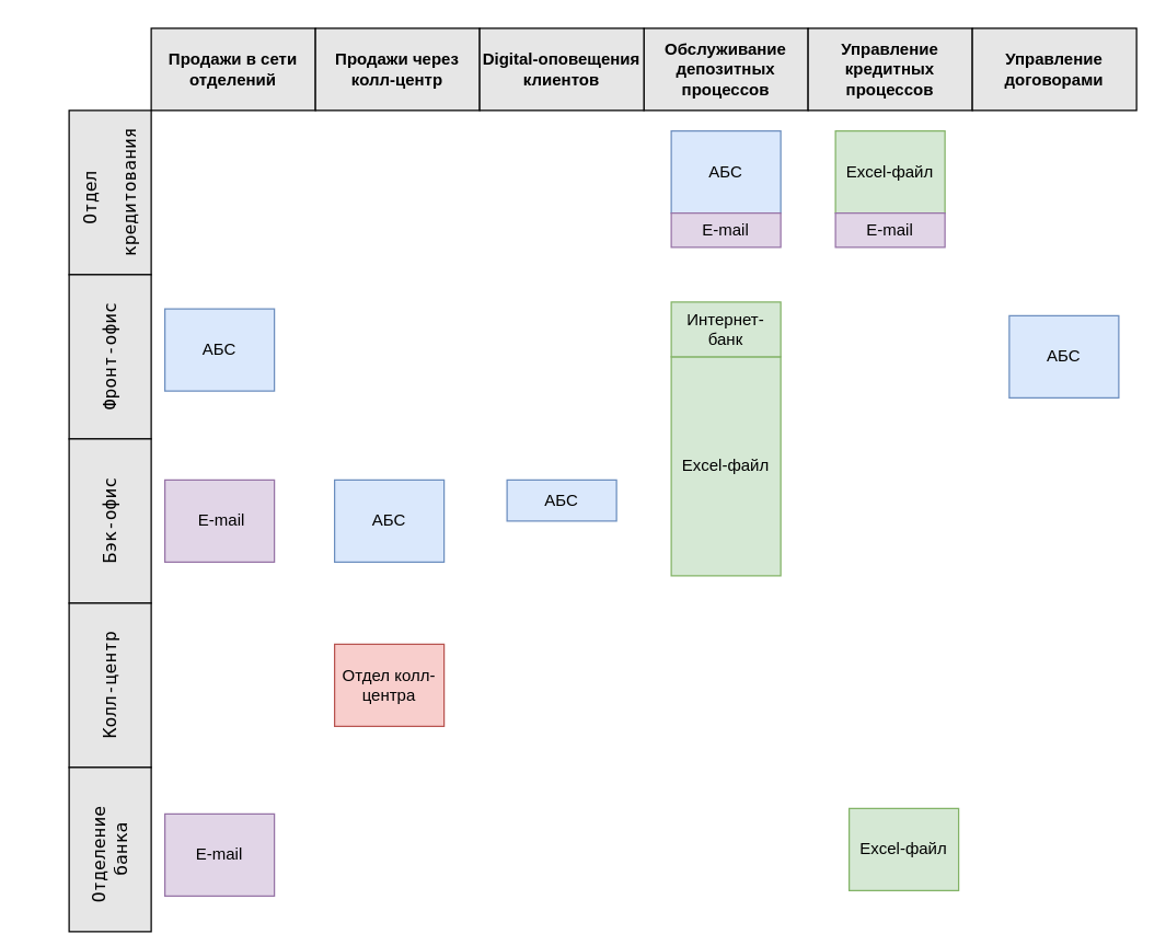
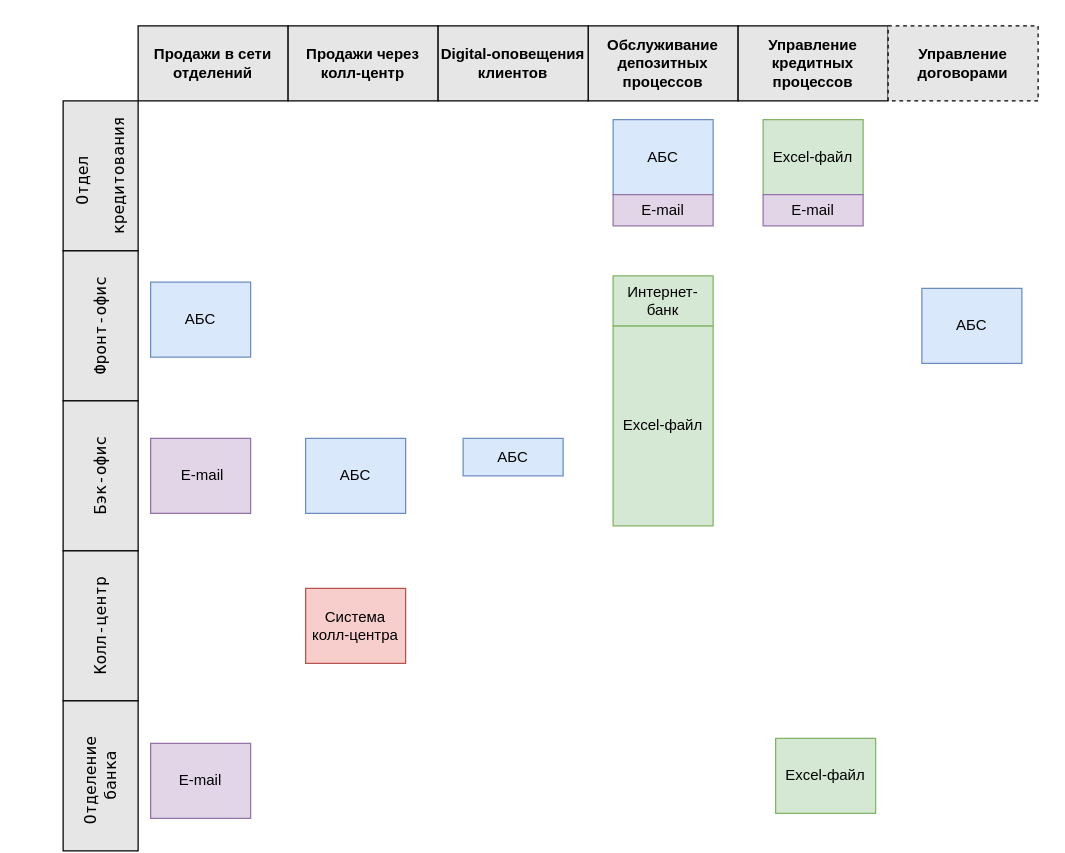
  <mxCell id="0" />
  <mxCell id="1" parent="0" />
  <mxCell id="2" value="Обслуживание депозитных процессов" style="rounded=0;whiteSpace=wrap;html=1;labelBackgroundColor=none;fontStyle=1;fillColor=#E6E6E6;" parent="1" vertex="1"><mxGeometry x="470" y="20" width="120" height="60" as="geometry" /></mxCell>
  <mxCell id="3" value="Управление кредитных процессов" style="rounded=0;whiteSpace=wrap;html=1;labelBackgroundColor=none;fontStyle=1;fillColor=#E6E6E6;" parent="1" vertex="1"><mxGeometry x="590" y="20" width="120" height="60" as="geometry" /></mxCell>
- <mxCell id="4" value="Управление договорами" style="rounded=0;whiteSpace=wrap;html=1;labelBackgroundColor=none;fontStyle=1;fillColor=#E6E6E6;" parent="1" vertex="1"><mxGeometry x="710" y="20" width="120" height="60" as="geometry" /></mxCell>
+ <mxCell id="4" value="Управление договорами" style="rounded=0;whiteSpace=wrap;html=1;labelBackgroundColor=none;fontStyle=1;fillColor=#E6E6E6;dashed=1;" parent="1" vertex="1"><mxGeometry x="710" y="20" width="120" height="60" as="geometry" /></mxCell>
  <mxCell id="5" value="Продажи в сети отделений" style="rounded=0;whiteSpace=wrap;html=1;labelBackgroundColor=none;fontStyle=1;fillColor=#E6E6E6;" parent="1" vertex="1"><mxGeometry x="110" y="20" width="120" height="60" as="geometry" /></mxCell>
  <mxCell id="6" value="Продажи через колл-центр" style="rounded=0;whiteSpace=wrap;html=1;labelBackgroundColor=none;fontStyle=1;fillColor=#E6E6E6;" parent="1" vertex="1"><mxGeometry x="230" y="20" width="120" height="60" as="geometry" /></mxCell>
  <mxCell id="7" value="Digital-оповещения клиентов" style="rounded=0;whiteSpace=wrap;html=1;labelBackgroundColor=none;fontStyle=1;fillColor=#E6E6E6;" parent="1" vertex="1"><mxGeometry x="350" y="20" width="120" height="60" as="geometry" /></mxCell>
  <mxCell id="8" value="&lt;div style=&quot;&quot;&gt;&lt;pre style=&quot;font-family:'JetBrains Mono',monospace;font-size:9.8pt;&quot;&gt;Отдел &lt;/pre&gt;&lt;pre style=&quot;font-family:'JetBrains Mono',monospace;font-size:9.8pt;&quot;&gt;кредитования&lt;/pre&gt;&lt;/div&gt;" style="rounded=0;whiteSpace=wrap;html=1;rotation=-90;labelBackgroundColor=none;fontColor=default;fillColor=#E6E6E6;" parent="1" vertex="1"><mxGeometry x="20" y="110" width="120" height="60" as="geometry" /></mxCell>
  <mxCell id="9" value="&lt;div style=&quot;&quot;&gt;&lt;pre style=&quot;font-family:'JetBrains Mono',monospace;font-size:9.8pt;&quot;&gt;Фронт-офис&lt;/pre&gt;&lt;/div&gt;" style="rounded=0;whiteSpace=wrap;html=1;rotation=-90;labelBackgroundColor=none;fontColor=default;fillColor=#E6E6E6;" parent="1" vertex="1"><mxGeometry x="20" y="230" width="120" height="60" as="geometry" /></mxCell>
  <mxCell id="10" value="&lt;div style=&quot;&quot;&gt;&lt;pre style=&quot;font-family:'JetBrains Mono',monospace;font-size:9.8pt;&quot;&gt;Бэк-офис&lt;/pre&gt;&lt;/div&gt;" style="rounded=0;whiteSpace=wrap;html=1;rotation=-90;labelBackgroundColor=none;fontColor=default;fillColor=#E6E6E6;" parent="1" vertex="1"><mxGeometry x="20" y="350" width="120" height="60" as="geometry" /></mxCell>
  <mxCell id="11" value="&lt;div style=&quot;&quot;&gt;&lt;pre style=&quot;font-family:'JetBrains Mono',monospace;font-size:9.8pt;&quot;&gt;Колл-центр&lt;/pre&gt;&lt;/div&gt;" style="rounded=0;whiteSpace=wrap;html=1;rotation=-90;labelBackgroundColor=none;fontColor=default;fillColor=#E6E6E6;" parent="1" vertex="1"><mxGeometry x="20" y="470" width="120" height="60" as="geometry" /></mxCell>
  <mxCell id="12" value="АБС" style="rounded=0;whiteSpace=wrap;html=1;fillColor=#dae8fc;strokeColor=#6c8ebf;" parent="1" vertex="1"><mxGeometry x="120" y="225" width="80" height="60" as="geometry" /></mxCell>
  <mxCell id="13" value="АБС" style="rounded=0;whiteSpace=wrap;html=1;fillColor=#dae8fc;strokeColor=#6c8ebf;" parent="1" vertex="1"><mxGeometry x="737" y="230" width="80" height="60" as="geometry" /></mxCell>
  <mxCell id="14" value="Excel-файл" style="rounded=0;whiteSpace=wrap;html=1;fillColor=#d5e8d4;strokeColor=#82b366;" parent="1" vertex="1"><mxGeometry x="490" y="260" width="80" height="160" as="geometry" /></mxCell>
  <mxCell id="15" value="Excel-файл" style="rounded=0;whiteSpace=wrap;html=1;fillColor=#d5e8d4;strokeColor=#82b366;" parent="1" vertex="1"><mxGeometry x="610" y="95" width="80" height="60" as="geometry" /></mxCell>
- <mxCell id="16" value="Отдел колл-центра" style="rounded=0;whiteSpace=wrap;html=1;fillColor=#f8cecc;strokeColor=#b85450;" parent="1" vertex="1"><mxGeometry x="244" y="470" width="80" height="60" as="geometry" /></mxCell>
+ <mxCell id="16" value="Система колл-центра" style="rounded=0;whiteSpace=wrap;html=1;fillColor=#f8cecc;strokeColor=#b85450;" parent="1" vertex="1"><mxGeometry x="244" y="470" width="80" height="60" as="geometry" /></mxCell>
  <mxCell id="17" value="АБС" style="rounded=0;whiteSpace=wrap;html=1;fillColor=#dae8fc;strokeColor=#6c8ebf;" parent="1" vertex="1"><mxGeometry x="244" y="350" width="80" height="60" as="geometry" /></mxCell>
  <mxCell id="18" value="АБС" style="rounded=0;whiteSpace=wrap;html=1;fillColor=#dae8fc;strokeColor=#6c8ebf;" parent="1" vertex="1"><mxGeometry x="370" y="350" width="80" height="30" as="geometry" /></mxCell>
  <mxCell id="19" style="edgeStyle=orthogonalEdgeStyle;rounded=0;orthogonalLoop=1;jettySize=auto;html=1;exitX=0.5;exitY=1;exitDx=0;exitDy=0;" parent="1" source="12" target="12" edge="1"><mxGeometry relative="1" as="geometry" /></mxCell>
  <mxCell id="20" value="E-mail" style="rounded=0;whiteSpace=wrap;html=1;fillColor=#e1d5e7;strokeColor=#9673a6;" parent="1" vertex="1"><mxGeometry x="120" y="594" width="80" height="60" as="geometry" /></mxCell>
  <mxCell id="21" value="&amp;nbsp;E-mail" style="rounded=0;whiteSpace=wrap;html=1;fillColor=#e1d5e7;strokeColor=#9673a6;" parent="1" vertex="1"><mxGeometry x="120" y="350" width="80" height="60" as="geometry" /></mxCell>
  <mxCell id="22" value="&lt;div style=&quot;&quot;&gt;&lt;pre style=&quot;font-family:'JetBrains Mono',monospace;font-size:9.8pt;&quot;&gt;Отделение &lt;br&gt;банка&lt;/pre&gt;&lt;/div&gt;" style="rounded=0;whiteSpace=wrap;html=1;rotation=-90;labelBackgroundColor=none;fontColor=default;fillColor=#E6E6E6;" parent="1" vertex="1"><mxGeometry x="20" y="590" width="120" height="60" as="geometry" /></mxCell>
  <mxCell id="23" value="Excel-файл" style="rounded=0;whiteSpace=wrap;html=1;fillColor=#d5e8d4;strokeColor=#82b366;" parent="1" vertex="1"><mxGeometry x="620" y="590" width="80" height="60" as="geometry" /></mxCell>
  <mxCell id="24" value="АБС" style="rounded=0;whiteSpace=wrap;html=1;fillColor=#dae8fc;strokeColor=#6c8ebf;" parent="1" vertex="1"><mxGeometry x="490" y="95" width="80" height="60" as="geometry" /></mxCell>
  <mxCell id="25" value="E-mail" style="rounded=0;whiteSpace=wrap;html=1;fillColor=#e1d5e7;strokeColor=#9673a6;" parent="1" vertex="1"><mxGeometry x="490" y="155" width="80" height="25" as="geometry" /></mxCell>
  <mxCell id="26" value="E-mail" style="rounded=0;whiteSpace=wrap;html=1;fillColor=#e1d5e7;strokeColor=#9673a6;" parent="1" vertex="1"><mxGeometry x="610" y="155" width="80" height="25" as="geometry" /></mxCell>
  <mxCell id="27" value="Интернет-банк" style="rounded=0;whiteSpace=wrap;html=1;fillColor=#d5e8d4;strokeColor=#82b366;" vertex="1" parent="1"><mxGeometry x="490" y="220" width="80" height="40" as="geometry" /></mxCell>
